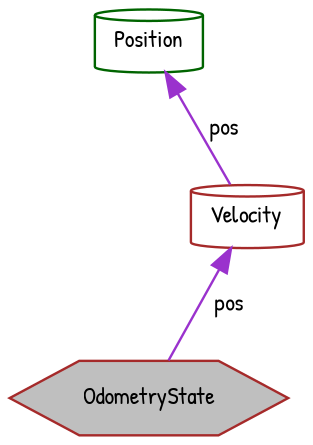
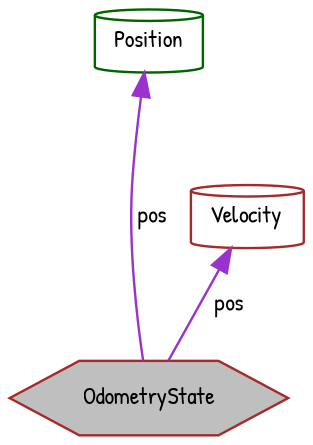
  digraph {
    fontname="Patrick Hand"
    node [color=brown fillcolor=white fontname="Patrick Hand" fontsize=10 shape=cylinder style=filled]
    edge [color=darkorchid3 dir=back fontname="Patrick Hand" fontsize=10 labelfontname=Helvetica labelfontsize=10 style=solid]
    n1 [fillcolor=grey75 fontcolor=black height=0.2 label=OdometryState shape=hexagon width=0.4]
    n2 [color=darkgreen height=0.2 label=Position width=0.4]
    n3 [height=0.2 label=Velocity width=0.4]
-   n2 -> n3 [label=" pos"]
+   n2 -> n1 [label=" pos"]
    n3 -> n1 [label=" pos"]
  }
